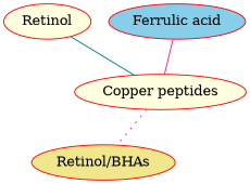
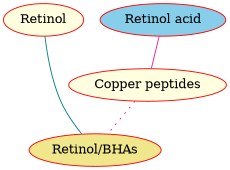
  graph {
    node [color=red fillcolor=lightyellow style=filled]
    edge [color=deeppink style=solid]
    n1 [fillcolor=khaki label="Retinol/BHAs"]
    Retinol
    "Copper peptides"
-   "Ferrulic acid" [fillcolor=skyblue]
-   Retinol -- "Copper peptides" [color=teal]
+   "Ferrulic acid" [fillcolor=skyblue label="Retinol acid"]
+   Retinol -- n1 [color=teal]
    "Copper peptides" -- n1 [style=dotted]
    "Ferrulic acid" -- "Copper peptides"
  }
